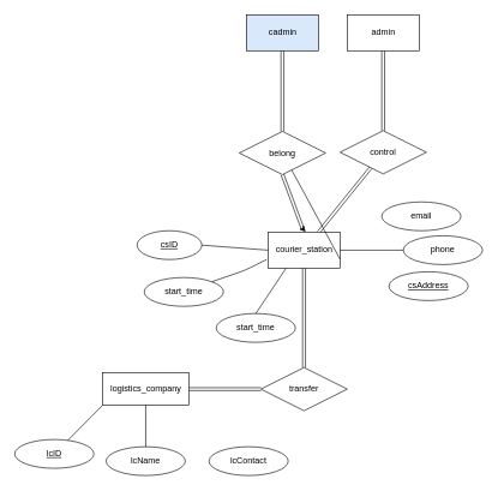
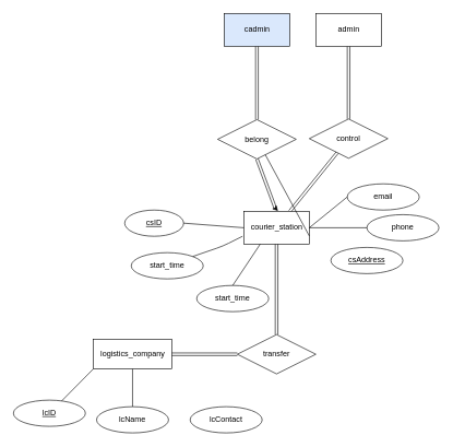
  <mxCell id="0" />
  <mxCell id="1" parent="0" />
  <mxCell id="2" style="edgeStyle=none;shape=link;html=1;entryX=0.5;entryY=0;entryDx=0;entryDy=0;exitX=0.5;exitY=1;exitDx=0;exitDy=0;" edge="1" target="4" parent="1" source="11"><mxGeometry relative="1" as="geometry"><mxPoint x="330" y="10" as="sourcePoint" /><mxPoint x="450" y="20" as="targetPoint" /></mxGeometry></mxCell>
  <mxCell id="3" style="edgeStyle=none;shape=link;html=1;exitX=0.5;exitY=0;exitDx=0;exitDy=0;entryX=0.5;entryY=1;entryDx=0;entryDy=0;" edge="1" source="10" parent="1" target="34"><mxGeometry relative="1" as="geometry"><mxPoint x="530" y="70" as="targetPoint" /></mxGeometry></mxCell>
  <mxCell id="4" value="belong" style="shape=rhombus;perimeter=rhombusPerimeter;whiteSpace=wrap;html=1;align=center;" vertex="1" parent="1"><mxGeometry x="332" y="182" width="120" height="60" as="geometry" /></mxCell>
  <mxCell id="5" style="edgeStyle=none;shape=link;html=1;exitX=0.5;exitY=1;exitDx=0;exitDy=0;" edge="1" source="4" parent="1"><mxGeometry relative="1" as="geometry"><mxPoint x="319.63" y="247" as="sourcePoint" /><mxPoint x="420" y="317" as="targetPoint" /></mxGeometry></mxCell>
  <mxCell id="6" value="" style="edgeStyle=none;shape=link;html=1;" edge="1" source="7" target="10" parent="1"><mxGeometry relative="1" as="geometry" /></mxCell>
  <mxCell id="7" value="courier_station" style="html=1;dashed=0;whitespace=wrap;" vertex="1" parent="1"><mxGeometry x="372" y="322" width="100" height="50" as="geometry" /></mxCell>
  <mxCell id="8" value="" style="endArrow=classic;html=1;" edge="1" parent="1"><mxGeometry width="50" height="50" relative="1" as="geometry"><mxPoint x="492" y="356.8" as="sourcePoint" /><mxPoint x="492" y="357" as="targetPoint" /></mxGeometry></mxCell>
  <mxCell id="9" value="" style="endArrow=classic;html=1;entryX=0.523;entryY=-0.01;entryDx=0;entryDy=0;entryPerimeter=0;" edge="1" target="7" parent="1"><mxGeometry width="50" height="50" relative="1" as="geometry"><mxPoint x="420" y="317" as="sourcePoint" /><mxPoint x="420" y="322" as="targetPoint" /><Array as="points" /></mxGeometry></mxCell>
  <mxCell id="10" value="control" style="shape=rhombus;perimeter=rhombusPerimeter;whiteSpace=wrap;html=1;align=center;" vertex="1" parent="1"><mxGeometry x="472" y="181" width="120" height="60" as="geometry" /></mxCell>
  <mxCell id="11" value="cadmin" style="html=1;dashed=0;whitespace=wrap;fillColor=#dae8fc;" vertex="1" parent="1"><mxGeometry x="342" y="20" width="100" height="50" as="geometry" /></mxCell>
  <mxCell id="12" value="&lt;u&gt;csID&lt;/u&gt;" style="ellipse;whiteSpace=wrap;html=1;align=center;" vertex="1" parent="1"><mxGeometry x="190" y="320" width="90" height="40" as="geometry" /></mxCell>
  <mxCell id="13" value="start_time" style="ellipse;whiteSpace=wrap;html=1;align=center;" vertex="1" parent="1"><mxGeometry x="200" y="385" width="110" height="40" as="geometry" /></mxCell>
  <mxCell id="14" value="" style="endArrow=none;html=1;exitX=1;exitY=0.5;exitDx=0;exitDy=0;entryX=0;entryY=0.5;entryDx=0;entryDy=0;" edge="1" source="12" target="7" parent="1"><mxGeometry width="50" height="50" relative="1" as="geometry"><mxPoint x="322" y="380" as="sourcePoint" /><mxPoint x="370" y="350" as="targetPoint" /><Array as="points" /></mxGeometry></mxCell>
  <mxCell id="15" value="" style="endArrow=none;html=1;exitX=1;exitY=0;exitDx=0;exitDy=0;" edge="1" source="13" parent="1"><mxGeometry width="50" height="50" relative="1" as="geometry"><mxPoint x="322" y="398.88" as="sourcePoint" /><mxPoint x="370" y="360" as="targetPoint" /><Array as="points"><mxPoint x="340" y="375" /></Array></mxGeometry></mxCell>
- <mxCell id="16" value="&lt;u&gt;csAddress&lt;/u&gt;" style="ellipse;whiteSpace=wrap;html=1;align=center;" vertex="1" parent="1"><mxGeometry x="540" y="377" width="110" height="40" as="geometry" /></mxCell>
+ <mxCell id="16" value="&lt;u&gt;csAddress&lt;/u&gt;" style="ellipse;whiteSpace=wrap;html=1;align=center;" vertex="1" parent="1"><mxGeometry x="505" y="377" width="110" height="40" as="geometry" /></mxCell>
  <mxCell id="17" value="phone" style="ellipse;whiteSpace=wrap;html=1;align=center;" vertex="1" parent="1"><mxGeometry x="560" y="327" width="110" height="40" as="geometry" /></mxCell>
  <mxCell id="18" value="email&lt;br&gt;" style="ellipse;whiteSpace=wrap;html=1;align=center;" vertex="1" parent="1"><mxGeometry x="530" y="280" width="110" height="40" as="geometry" /></mxCell>
  <mxCell id="19" style="edgeStyle=none;shape=link;html=1;exitX=0.5;exitY=0;exitDx=0;exitDy=0;entryX=0.5;entryY=1;entryDx=0;entryDy=0;" edge="1" source="20" target="7" parent="1"><mxGeometry relative="1" as="geometry"><mxPoint x="450" y="390" as="targetPoint" /></mxGeometry></mxCell>
  <mxCell id="20" value="transfer" style="shape=rhombus;perimeter=rhombusPerimeter;whiteSpace=wrap;html=1;align=center;" vertex="1" parent="1"><mxGeometry x="362" y="510" width="120" height="60" as="geometry" /></mxCell>
  <mxCell id="21" value="logistics_company" style="html=1;dashed=0;whitespace=wrap;" vertex="1" parent="1"><mxGeometry x="142" y="517.5" width="120" height="45" as="geometry" /></mxCell>
  <mxCell id="22" style="edgeStyle=none;shape=link;html=1;exitX=0;exitY=0.5;exitDx=0;exitDy=0;entryX=1;entryY=0.5;entryDx=0;entryDy=0;" edge="1" source="20" target="21" parent="1"><mxGeometry relative="1" as="geometry" /></mxCell>
  <mxCell id="23" value="" style="endArrow=classic;html=1;" edge="1" parent="1"><mxGeometry width="50" height="50" relative="1" as="geometry"><mxPoint x="450" y="569.8" as="sourcePoint" /><mxPoint x="450" y="570" as="targetPoint" /></mxGeometry></mxCell>
  <mxCell id="24" value="&lt;u&gt;lcID&lt;/u&gt;" style="ellipse;whiteSpace=wrap;html=1;align=center;" vertex="1" parent="1"><mxGeometry x="20" y="610" width="110" height="40" as="geometry" /></mxCell>
  <mxCell id="25" value="lcName" style="ellipse;whiteSpace=wrap;html=1;align=center;" vertex="1" parent="1"><mxGeometry x="147" y="620" width="110" height="40" as="geometry" /></mxCell>
  <mxCell id="26" value="lcContact" style="ellipse;whiteSpace=wrap;html=1;align=center;" vertex="1" parent="1"><mxGeometry x="290" y="620" width="110" height="40" as="geometry" /></mxCell>
  <mxCell id="27" value="" style="endArrow=none;html=1;entryX=0;entryY=1;entryDx=0;entryDy=0;" edge="1" source="24" target="21" parent="1"><mxGeometry width="50" height="50" relative="1" as="geometry"><mxPoint x="292.5" y="468" as="sourcePoint" /><mxPoint x="287.5" y="410" as="targetPoint" /></mxGeometry></mxCell>
  <mxCell id="28" value="" style="endArrow=none;html=1;entryX=0.5;entryY=1;entryDx=0;entryDy=0;exitX=0.5;exitY=0;exitDx=0;exitDy=0;" edge="1" source="25" target="21" parent="1"><mxGeometry width="50" height="50" relative="1" as="geometry"><mxPoint x="548.002" y="477.186" as="sourcePoint" /><mxPoint x="600" y="440" as="targetPoint" /></mxGeometry></mxCell>
+ <mxCell id="29" value="" style="endArrow=none;html=1;exitX=1;exitY=0.5;exitDx=0;exitDy=0;entryX=0;entryY=0.5;entryDx=0;entryDy=0;" edge="1" source="7" target="18" parent="1"><mxGeometry width="50" height="50" relative="1" as="geometry"><mxPoint x="480" y="390" as="sourcePoint" /><mxPoint x="530" y="340" as="targetPoint" /></mxGeometry></mxCell>
  <mxCell id="30" value="" style="endArrow=none;html=1;exitX=1;exitY=0.75;exitDx=0;exitDy=0;" edge="1" source="7" target="4" parent="1"><mxGeometry width="50" height="50" relative="1" as="geometry"><mxPoint x="482" y="357" as="sourcePoint" /><mxPoint x="550" y="338.88" as="targetPoint" /></mxGeometry></mxCell>
  <mxCell id="31" value="" style="endArrow=none;html=1;exitX=1;exitY=0.5;exitDx=0;exitDy=0;entryX=0;entryY=0.5;entryDx=0;entryDy=0;" edge="1" source="7" target="17" parent="1"><mxGeometry width="50" height="50" relative="1" as="geometry"><mxPoint x="482" y="357" as="sourcePoint" /><mxPoint x="540" y="310" as="targetPoint" /></mxGeometry></mxCell>
  <mxCell id="32" value="start_time" style="ellipse;whiteSpace=wrap;html=1;align=center;" vertex="1" parent="1"><mxGeometry x="300" y="435" width="110" height="40" as="geometry" /></mxCell>
  <mxCell id="33" value="" style="endArrow=none;html=1;exitX=0.5;exitY=0;exitDx=0;exitDy=0;entryX=0.25;entryY=1;entryDx=0;entryDy=0;" edge="1" source="32" target="7" parent="1"><mxGeometry width="50" height="50" relative="1" as="geometry"><mxPoint x="303.891" y="400.858" as="sourcePoint" /><mxPoint x="380" y="370" as="targetPoint" /><Array as="points" /></mxGeometry></mxCell>
  <mxCell id="34" value="admin" style="html=1;dashed=0;whitespace=wrap;" vertex="1" parent="1"><mxGeometry x="482" y="20" width="100" height="50" as="geometry" /></mxCell>
